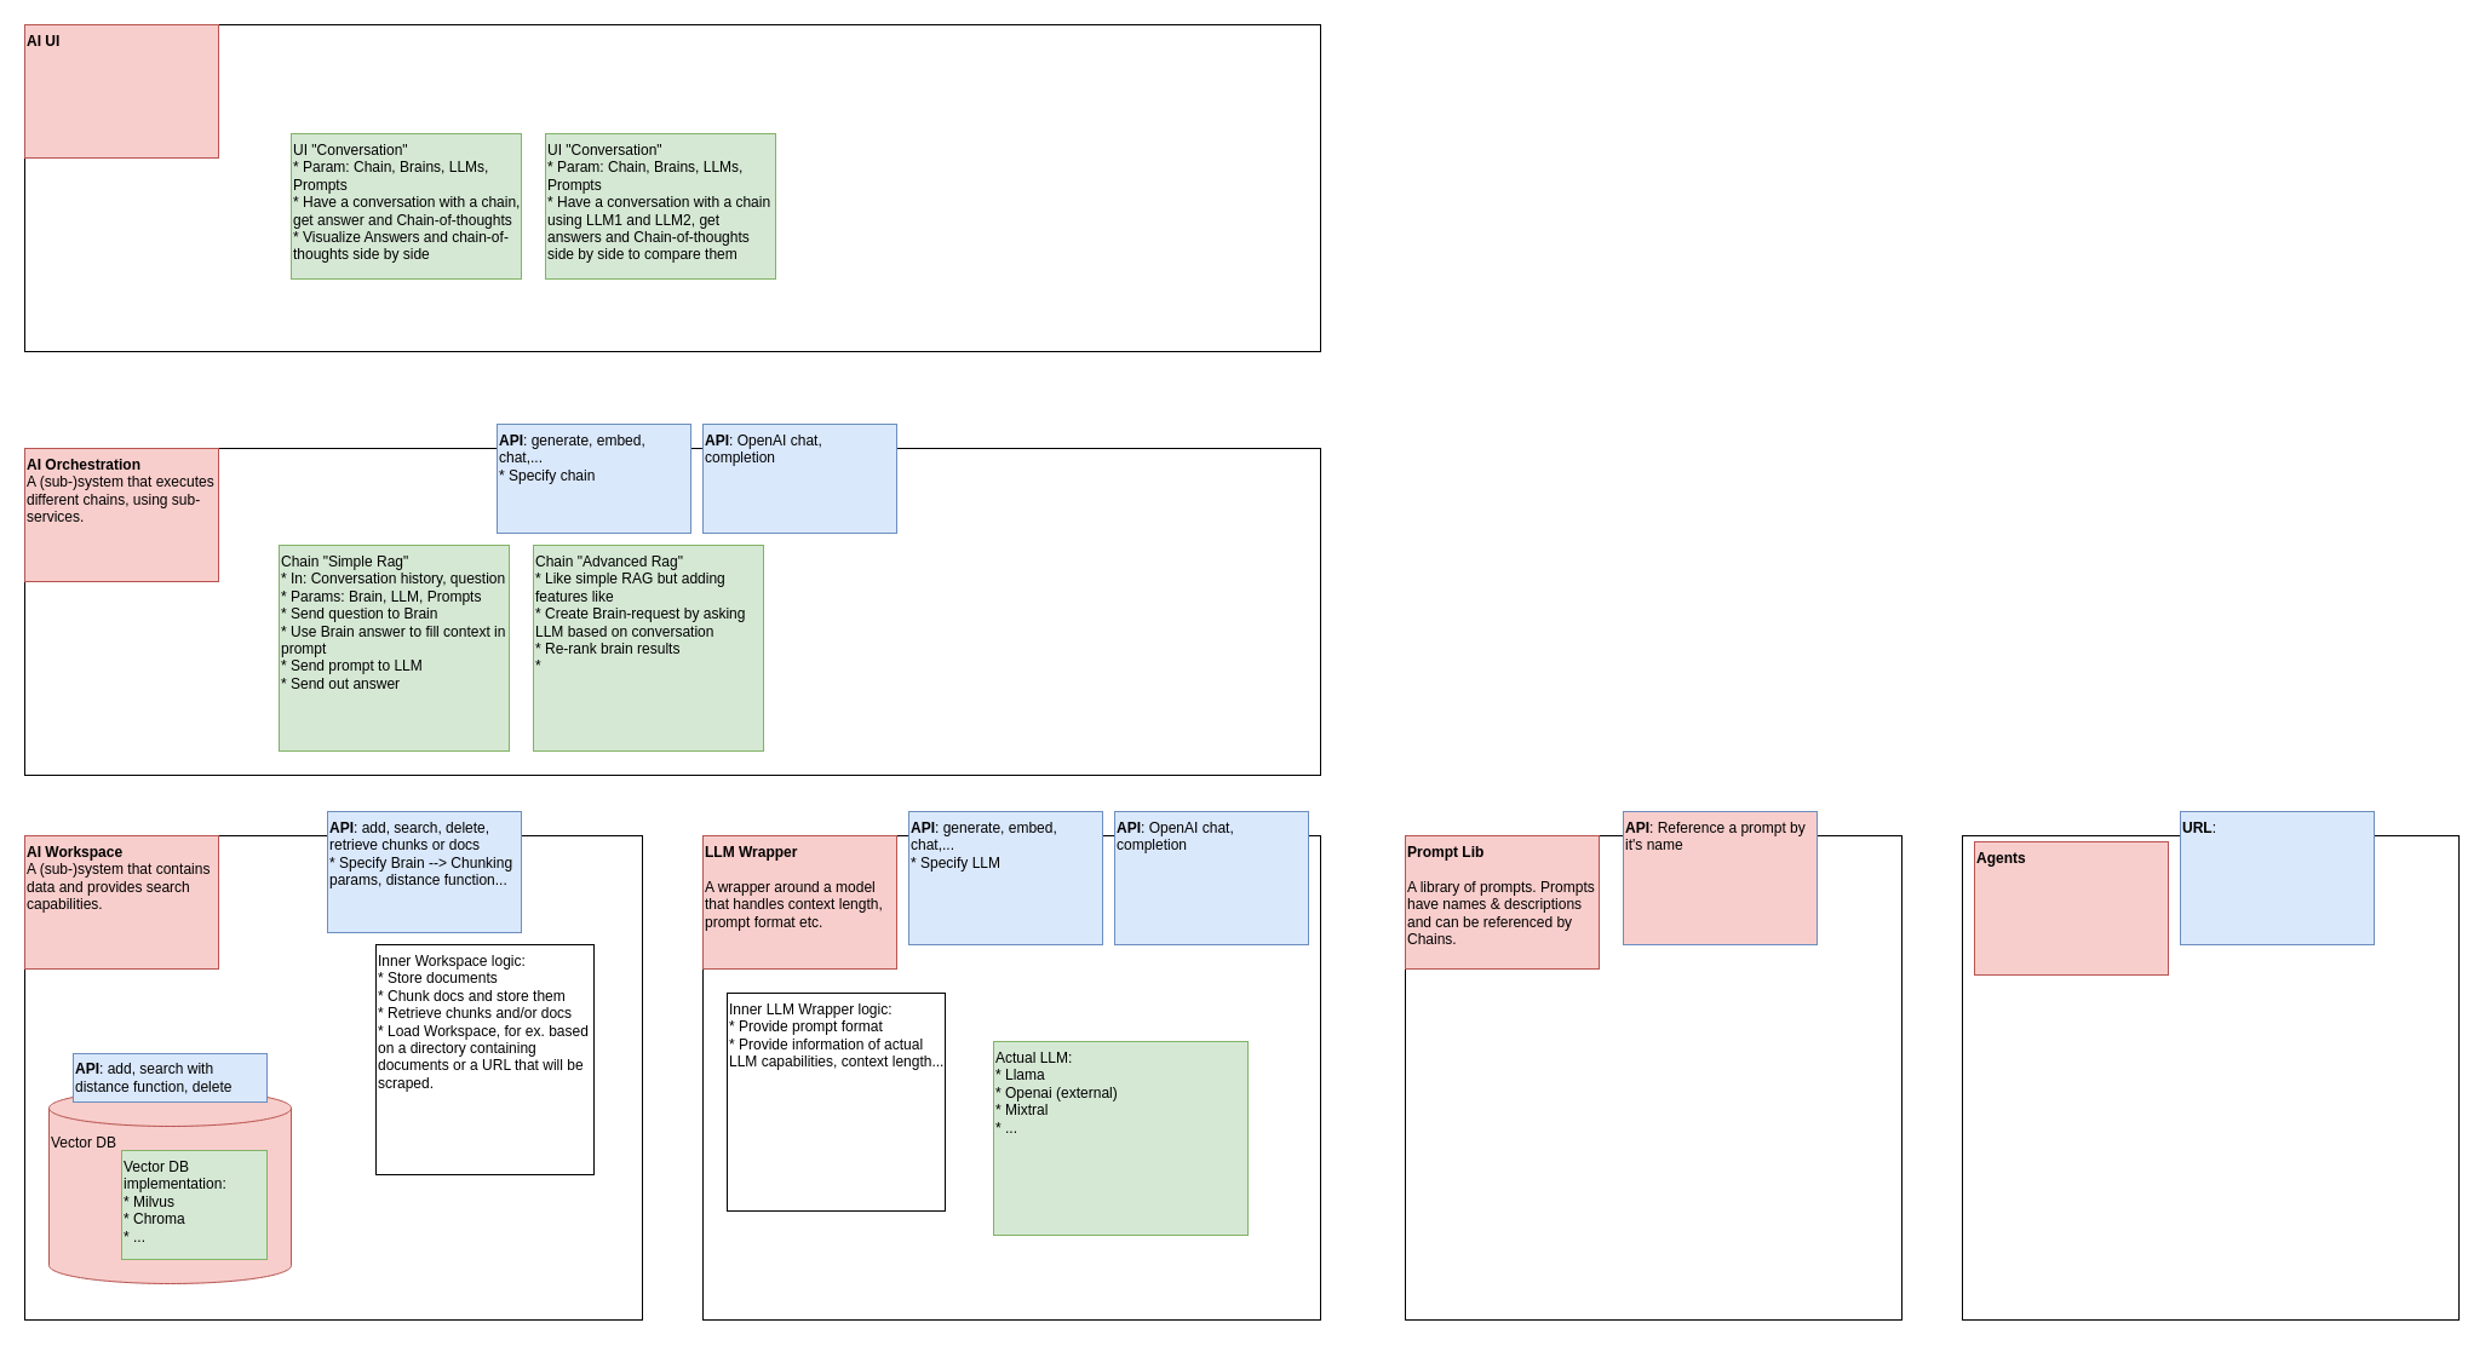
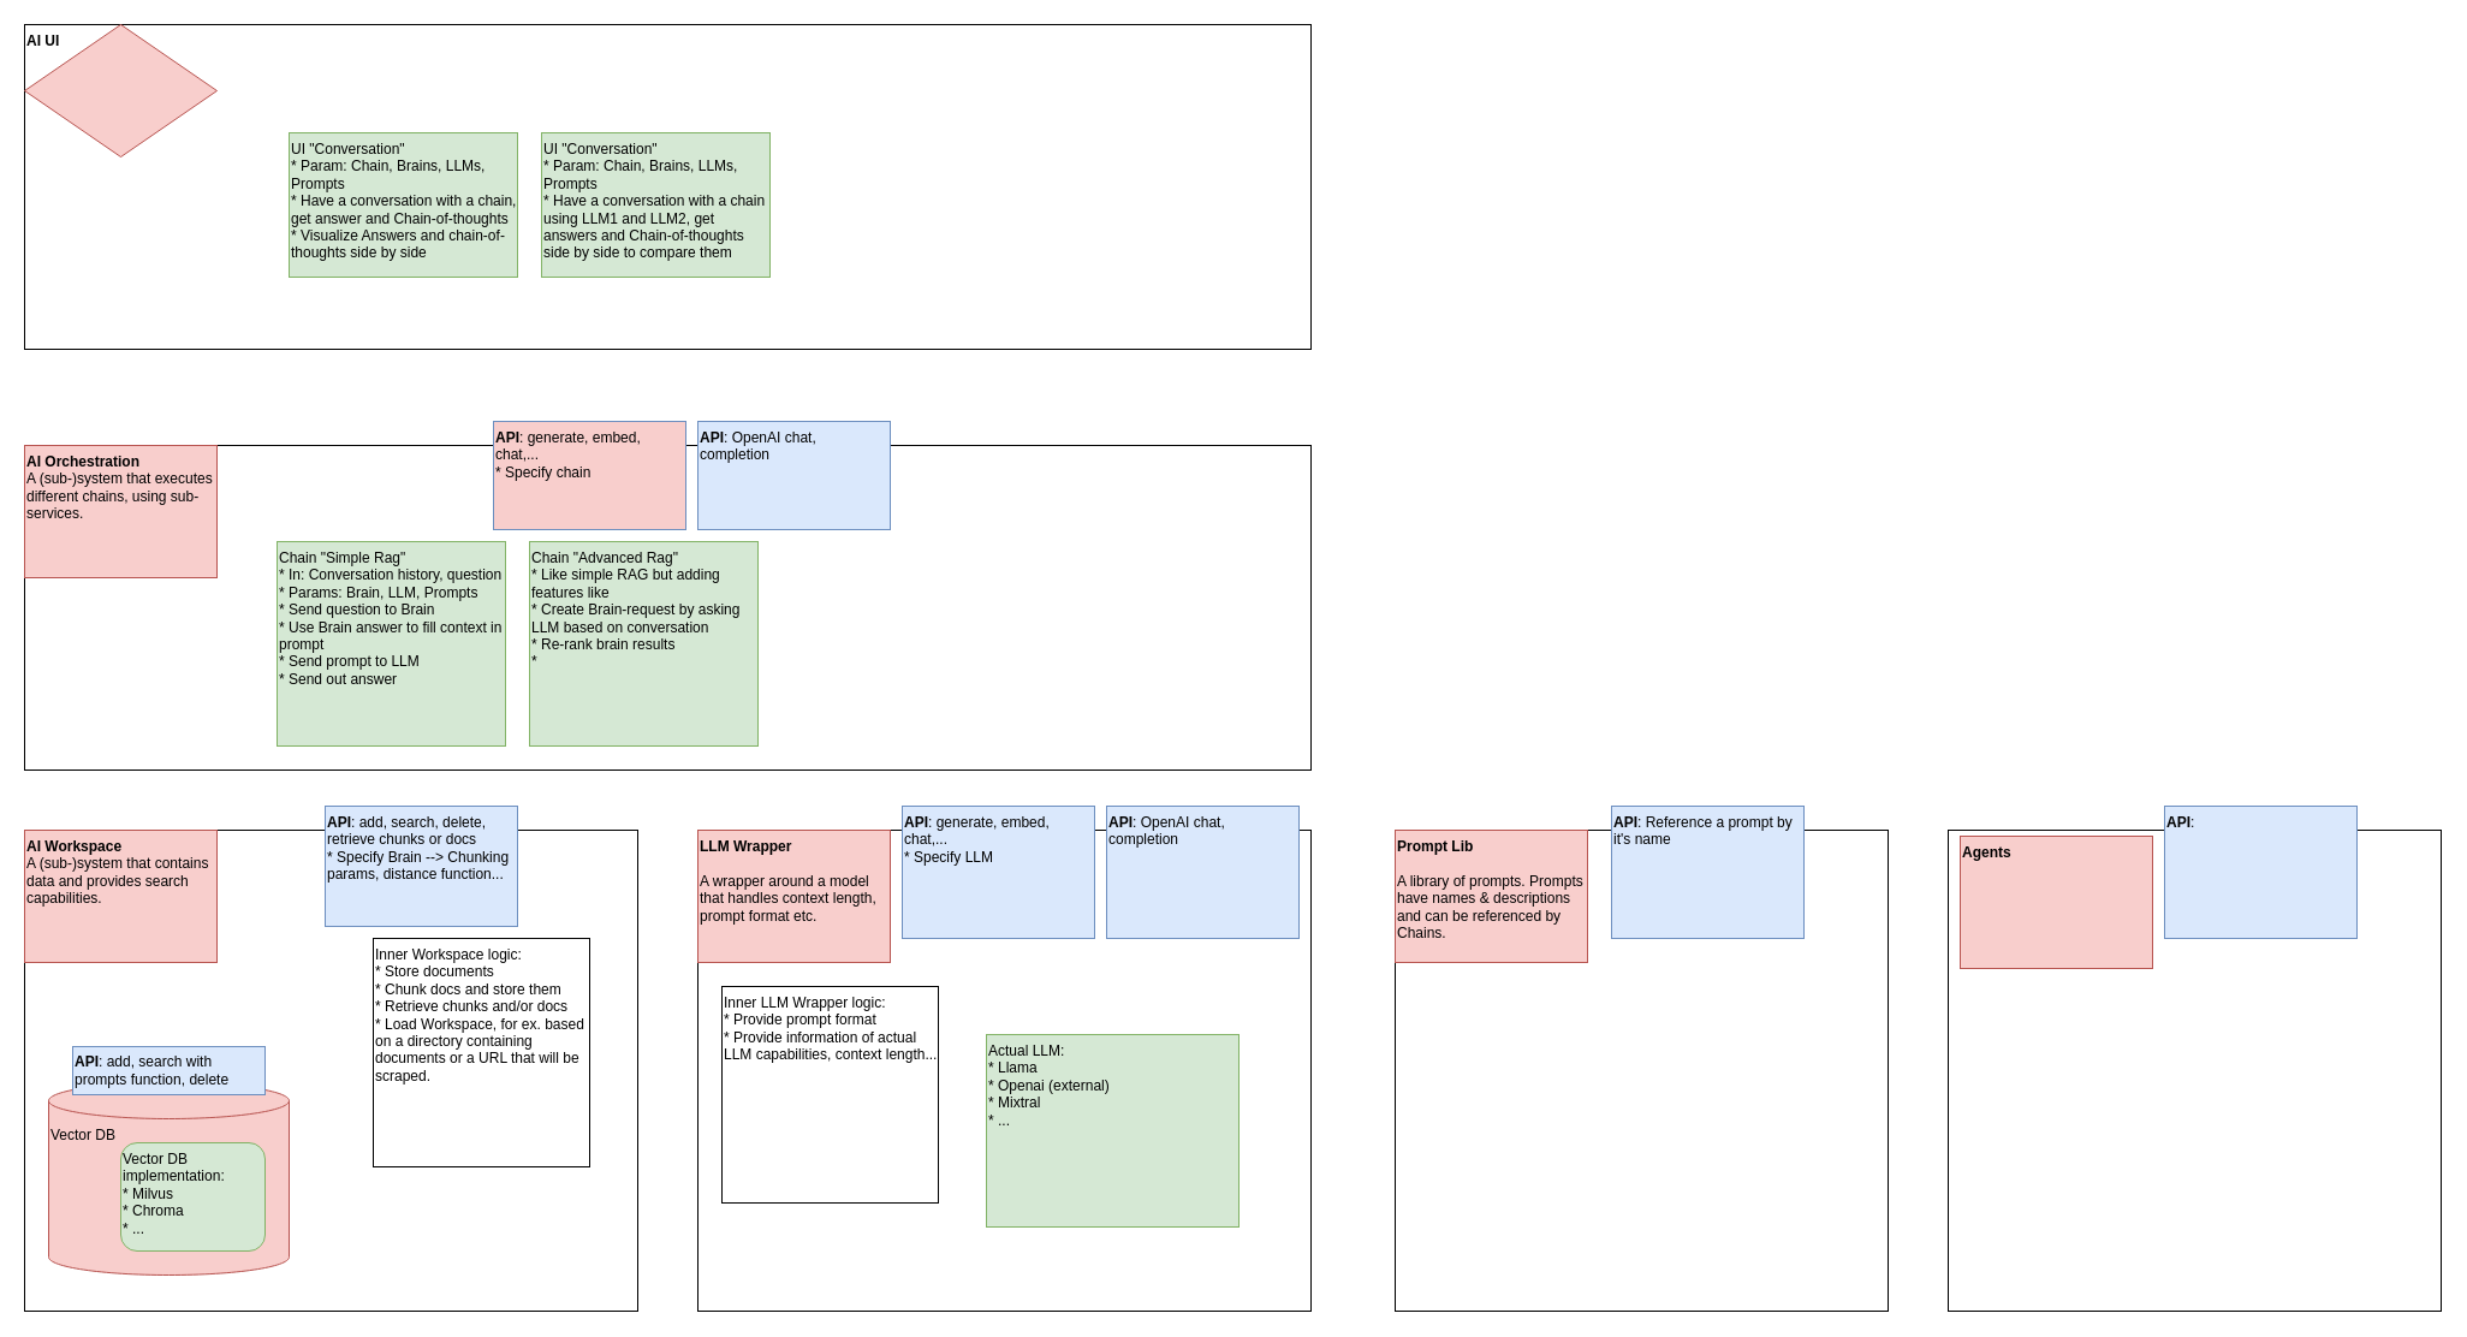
  <mxCell id="0" />
  <mxCell id="1" parent="0" />
  <mxCell id="2" value="" style="rounded=0;whiteSpace=wrap;html=1;" parent="1" vertex="1"><mxGeometry x="580" y="690" width="510" height="400" as="geometry" /></mxCell>
  <mxCell id="3" value="" style="rounded=0;whiteSpace=wrap;html=1;" parent="1" vertex="1"><mxGeometry x="20" y="690" width="510" height="400" as="geometry" /></mxCell>
  <mxCell id="4" value="Vector DB" style="shape=cylinder3;whiteSpace=wrap;html=1;boundedLbl=1;backgroundOutline=1;size=15;fillColor=#f8cecc;strokeColor=#b85450;align=left;verticalAlign=top;" parent="1" vertex="1"><mxGeometry x="40" y="900" width="200" height="160" as="geometry" /></mxCell>
- <mxCell id="5" value="&lt;b&gt;API&lt;/b&gt;: add, search with distance function, delete" style="rounded=0;whiteSpace=wrap;html=1;fillColor=#dae8fc;strokeColor=#6c8ebf;align=left;" parent="1" vertex="1"><mxGeometry x="60" y="870" width="160" height="40" as="geometry" /></mxCell>
+ <mxCell id="5" value="&lt;b&gt;API&lt;/b&gt;: add, search with prompts function, delete" style="rounded=0;whiteSpace=wrap;html=1;fillColor=#dae8fc;strokeColor=#6c8ebf;align=left;" parent="1" vertex="1"><mxGeometry x="60" y="870" width="160" height="40" as="geometry" /></mxCell>
  <mxCell id="6" value="&lt;b&gt;API&lt;/b&gt;: add, search, delete, retrieve chunks or docs&lt;div&gt;* Specify Brain --&amp;gt; Chunking params, distance function...&lt;/div&gt;" style="rounded=0;whiteSpace=wrap;html=1;fillColor=#dae8fc;strokeColor=#6c8ebf;align=left;verticalAlign=top;" parent="1" vertex="1"><mxGeometry x="270" y="670" width="160" height="100" as="geometry" /></mxCell>
  <mxCell id="7" value="&lt;div&gt;&lt;b&gt;AI Workspace&lt;/b&gt;&lt;/div&gt;&lt;div&gt;A (sub-)system that contains data and provides search capabilities.&lt;/div&gt;" style="rounded=0;whiteSpace=wrap;html=1;fillColor=#f8cecc;strokeColor=#b85450;align=left;verticalAlign=top;" parent="1" vertex="1"><mxGeometry x="20" y="690" width="160" height="110" as="geometry" /></mxCell>
  <mxCell id="8" value="Inner Workspace logic:&lt;div&gt;* Store documents&lt;/div&gt;&lt;div&gt;* Chunk docs and store them&lt;/div&gt;&lt;div&gt;* Retrieve chunks and/or docs&lt;/div&gt;&lt;div&gt;* Load Workspace, for ex. based on a directory containing documents or a URL that will be scraped.&lt;/div&gt;" style="rounded=0;whiteSpace=wrap;html=1;align=left;verticalAlign=top;" parent="1" vertex="1"><mxGeometry x="310" y="780" width="180" height="190" as="geometry" /></mxCell>
  <mxCell id="9" value="&lt;div&gt;&lt;b&gt;LLM Wrapper&lt;/b&gt;&lt;/div&gt;&lt;div&gt;&lt;b&gt;&lt;br&gt;&lt;/b&gt;&lt;/div&gt;&lt;div&gt;A wrapper around a model that handles context length, prompt format etc.&lt;/div&gt;" style="rounded=0;whiteSpace=wrap;html=1;fillColor=#f8cecc;strokeColor=#b85450;align=left;verticalAlign=top;" parent="1" vertex="1"><mxGeometry x="580" y="690" width="160" height="110" as="geometry" /></mxCell>
  <mxCell id="10" value="Inner LLM Wrapper logic:&lt;div&gt;* Provide prompt format&lt;/div&gt;&lt;div&gt;* Provide information of actual LLM capabilities, context length...&lt;/div&gt;" style="rounded=0;whiteSpace=wrap;html=1;align=left;verticalAlign=top;" parent="1" vertex="1"><mxGeometry x="600" y="820" width="180" height="180" as="geometry" /></mxCell>
  <mxCell id="11" value="&lt;b&gt;API&lt;/b&gt;: generate, embed, chat,...&lt;div&gt;* Specify LLM&lt;/div&gt;" style="rounded=0;whiteSpace=wrap;html=1;fillColor=#dae8fc;strokeColor=#6c8ebf;align=left;verticalAlign=top;" parent="1" vertex="1"><mxGeometry x="750" y="670" width="160" height="110" as="geometry" /></mxCell>
  <mxCell id="12" value="&lt;b&gt;API&lt;/b&gt;: OpenAI chat, completion" style="rounded=0;whiteSpace=wrap;html=1;fillColor=#dae8fc;strokeColor=#6c8ebf;align=left;verticalAlign=top;" parent="1" vertex="1"><mxGeometry x="920" y="670" width="160" height="110" as="geometry" /></mxCell>
- <mxCell id="13" value="Vector DB implementation:&lt;div&gt;* Milvus&lt;/div&gt;&lt;div&gt;* Chroma&lt;/div&gt;&lt;div&gt;* ...&lt;/div&gt;" style="rounded=0;whiteSpace=wrap;html=1;fillColor=#d5e8d4;strokeColor=#82b366;align=left;verticalAlign=top;" parent="1" vertex="1"><mxGeometry x="100" y="950" width="120" height="90" as="geometry" /></mxCell>
+ <mxCell id="13" value="Vector DB implementation:&lt;div&gt;* Milvus&lt;/div&gt;&lt;div&gt;* Chroma&lt;/div&gt;&lt;div&gt;* ...&lt;/div&gt;" style="whiteSpace=wrap;html=1;fillColor=#d5e8d4;strokeColor=#82b366;align=left;verticalAlign=top;rounded=1;" parent="1" vertex="1"><mxGeometry x="100" y="950" width="120" height="90" as="geometry" /></mxCell>
  <mxCell id="14" value="Actual LLM:&lt;div&gt;* Llama&lt;/div&gt;&lt;div&gt;* Openai (external)&lt;/div&gt;&lt;div&gt;* Mixtral&lt;/div&gt;&lt;div&gt;* ...&lt;/div&gt;" style="rounded=0;whiteSpace=wrap;html=1;align=left;verticalAlign=top;fillColor=#d5e8d4;strokeColor=#82b366;" parent="1" vertex="1"><mxGeometry x="820" y="860" width="210" height="160" as="geometry" /></mxCell>
  <mxCell id="15" value="" style="rounded=0;whiteSpace=wrap;html=1;" parent="1" vertex="1"><mxGeometry x="20" y="370" width="1070" height="270" as="geometry" /></mxCell>
  <mxCell id="16" value="&lt;div&gt;&lt;b&gt;AI Orchestration&lt;/b&gt;&lt;/div&gt;&lt;div&gt;A (sub-)system that executes different chains, using sub-services.&lt;/div&gt;" style="rounded=0;whiteSpace=wrap;html=1;fillColor=#f8cecc;strokeColor=#b85450;align=left;verticalAlign=top;" parent="1" vertex="1"><mxGeometry x="20" y="370" width="160" height="110" as="geometry" /></mxCell>
  <mxCell id="17" value="&lt;b&gt;API&lt;/b&gt;: OpenAI chat, completion" style="rounded=0;whiteSpace=wrap;html=1;fillColor=#dae8fc;strokeColor=#6c8ebf;align=left;verticalAlign=top;" parent="1" vertex="1"><mxGeometry x="580" y="350" width="160" height="90" as="geometry" /></mxCell>
- <mxCell id="18" value="&lt;b&gt;API&lt;/b&gt;: generate, embed, chat,...&lt;div&gt;* Specify chain&lt;/div&gt;" style="rounded=0;whiteSpace=wrap;html=1;fillColor=#dae8fc;strokeColor=#6c8ebf;align=left;verticalAlign=top;" parent="1" vertex="1"><mxGeometry x="410" y="350" width="160" height="90" as="geometry" /></mxCell>
+ <mxCell id="18" value="&lt;b&gt;API&lt;/b&gt;: generate, embed, chat,...&lt;div&gt;* Specify chain&lt;/div&gt;" style="rounded=0;whiteSpace=wrap;html=1;fillColor=#f8cecc;strokeColor=#6c8ebf;align=left;verticalAlign=top;" parent="1" vertex="1"><mxGeometry x="410" y="350" width="160" height="90" as="geometry" /></mxCell>
  <mxCell id="19" value="Chain &quot;Simple Rag&quot;&lt;div&gt;* In: Conversation history, question&lt;/div&gt;&lt;div&gt;* Params: Brain, LLM, Prompts&lt;/div&gt;&lt;div&gt;* Send question to Brain&lt;/div&gt;&lt;div&gt;* Use Brain answer to fill context in prompt&lt;/div&gt;&lt;div&gt;* Send prompt to LLM&lt;/div&gt;&lt;div&gt;* Send out answer&lt;/div&gt;" style="rounded=0;whiteSpace=wrap;html=1;align=left;verticalAlign=top;fillColor=#d5e8d4;strokeColor=#82b366;" parent="1" vertex="1"><mxGeometry x="230" y="450" width="190" height="170" as="geometry" /></mxCell>
  <mxCell id="20" value="" style="rounded=0;whiteSpace=wrap;html=1;" parent="1" vertex="1"><mxGeometry x="20" y="20" width="1070" height="270" as="geometry" /></mxCell>
- <mxCell id="21" value="&lt;div&gt;&lt;b&gt;AI UI&lt;/b&gt;&lt;/div&gt;&lt;div&gt;&lt;br&gt;&lt;/div&gt;" style="rounded=0;whiteSpace=wrap;html=1;fillColor=#f8cecc;strokeColor=#b85450;align=left;verticalAlign=top;" parent="1" vertex="1"><mxGeometry x="20" y="20" width="160" height="110" as="geometry" /></mxCell>
+ <mxCell id="21" value="&lt;div&gt;&lt;b&gt;AI UI&lt;/b&gt;&lt;/div&gt;&lt;div&gt;&lt;br&gt;&lt;/div&gt;" style="rhombus;whiteSpace=wrap;html=1;fillColor=#f8cecc;strokeColor=#b85450;align=left;verticalAlign=top;" parent="1" vertex="1"><mxGeometry x="20" y="20" width="160" height="110" as="geometry" /></mxCell>
  <mxCell id="22" value="UI &quot;Conversation&quot;&lt;div&gt;* Param: Chain, Brains, LLMs, Prompts&lt;/div&gt;&lt;div&gt;* Have a conversation with a chain, get answer and Chain-of-thoughts&lt;/div&gt;&lt;div&gt;* Visualize Answers and chain-of-thoughts side by side&lt;/div&gt;" style="rounded=0;whiteSpace=wrap;html=1;align=left;verticalAlign=top;fillColor=#d5e8d4;strokeColor=#82b366;" parent="1" vertex="1"><mxGeometry x="240" y="110" width="190" height="120" as="geometry" /></mxCell>
  <mxCell id="23" value="&lt;div&gt;UI &quot;Conversation&quot;&lt;div&gt;* Param: Chain, Brains, LLMs, Prompts&lt;/div&gt;&lt;div&gt;* Have a conversation with a chain using LLM1 and LLM2, get answers and Chain-of-thoughts side by side to compare them&lt;/div&gt;&lt;/div&gt;" style="rounded=0;whiteSpace=wrap;html=1;align=left;verticalAlign=top;fillColor=#d5e8d4;strokeColor=#82b366;" parent="1" vertex="1"><mxGeometry x="450" y="110" width="190" height="120" as="geometry" /></mxCell>
  <mxCell id="24" value="Chain &quot;Advanced Rag&quot;&lt;div&gt;* Like simple RAG but adding features like&amp;nbsp;&lt;/div&gt;&lt;div&gt;* Create Brain-request by asking LLM based on conversation&lt;/div&gt;&lt;div&gt;* Re-rank brain results&lt;/div&gt;&lt;div&gt;* &amp;nbsp;&lt;/div&gt;" style="rounded=0;whiteSpace=wrap;html=1;align=left;verticalAlign=top;fillColor=#d5e8d4;strokeColor=#82b366;" parent="1" vertex="1"><mxGeometry x="440" y="450" width="190" height="170" as="geometry" /></mxCell>
  <mxCell id="25" value="" style="rounded=0;whiteSpace=wrap;html=1;" parent="1" vertex="1"><mxGeometry x="1160" y="690" width="410" height="400" as="geometry" /></mxCell>
  <mxCell id="26" value="&lt;div&gt;&lt;b&gt;Prompt Lib&lt;/b&gt;&lt;/div&gt;&lt;div&gt;&lt;b&gt;&lt;br&gt;&lt;/b&gt;&lt;/div&gt;&lt;div&gt;A library of prompts. Prompts have names &amp;amp; descriptions and can be referenced by Chains.&lt;/div&gt;" style="rounded=0;whiteSpace=wrap;html=1;fillColor=#f8cecc;strokeColor=#b85450;align=left;verticalAlign=top;" parent="1" vertex="1"><mxGeometry x="1160" y="690" width="160" height="110" as="geometry" /></mxCell>
- <mxCell id="27" value="&lt;b&gt;API&lt;/b&gt;: Reference a prompt by it's name" style="rounded=0;whiteSpace=wrap;html=1;fillColor=#f8cecc;strokeColor=#6c8ebf;align=left;verticalAlign=top;" parent="1" vertex="1"><mxGeometry x="1340" y="670" width="160" height="110" as="geometry" /></mxCell>
+ <mxCell id="27" value="&lt;b&gt;API&lt;/b&gt;: Reference a prompt by it's name" style="rounded=0;whiteSpace=wrap;html=1;fillColor=#dae8fc;strokeColor=#6c8ebf;align=left;verticalAlign=top;" parent="1" vertex="1"><mxGeometry x="1340" y="670" width="160" height="110" as="geometry" /></mxCell>
  <mxCell id="28" value="" style="rounded=0;whiteSpace=wrap;html=1;" parent="1" vertex="1"><mxGeometry x="1620" y="690" width="410" height="400" as="geometry" /></mxCell>
  <mxCell id="29" value="&lt;div&gt;&lt;b&gt;Agents&lt;/b&gt;&lt;/div&gt;&lt;div&gt;&lt;b&gt;&lt;br&gt;&lt;/b&gt;&lt;/div&gt;&lt;div&gt;&lt;br&gt;&lt;/div&gt;" style="rounded=0;whiteSpace=wrap;html=1;fillColor=#f8cecc;strokeColor=#b85450;align=left;verticalAlign=top;" parent="1" vertex="1"><mxGeometry x="1630" y="695" width="160" height="110" as="geometry" /></mxCell>
- <mxCell id="30" value="&lt;b&gt;URL&lt;/b&gt;:&amp;nbsp;" style="rounded=0;whiteSpace=wrap;html=1;fillColor=#dae8fc;strokeColor=#6c8ebf;align=left;verticalAlign=top;" parent="1" vertex="1"><mxGeometry x="1800" y="670" width="160" height="110" as="geometry" /></mxCell>
+ <mxCell id="30" value="&lt;b&gt;API&lt;/b&gt;:&amp;nbsp;" style="rounded=0;whiteSpace=wrap;html=1;fillColor=#dae8fc;strokeColor=#6c8ebf;align=left;verticalAlign=top;" parent="1" vertex="1"><mxGeometry x="1800" y="670" width="160" height="110" as="geometry" /></mxCell>
